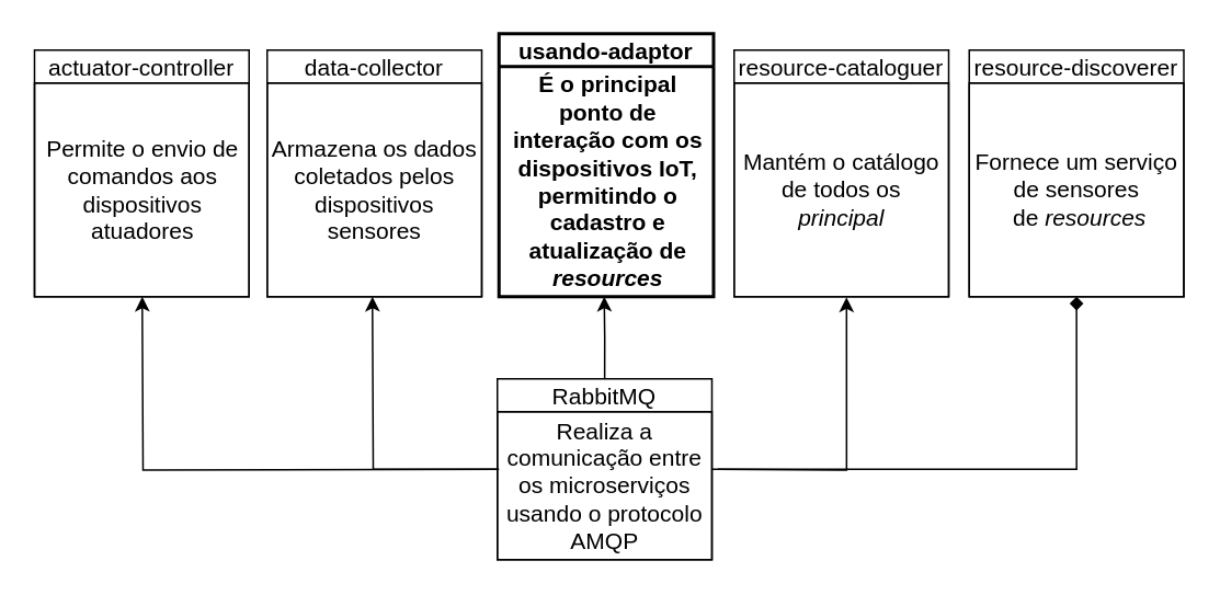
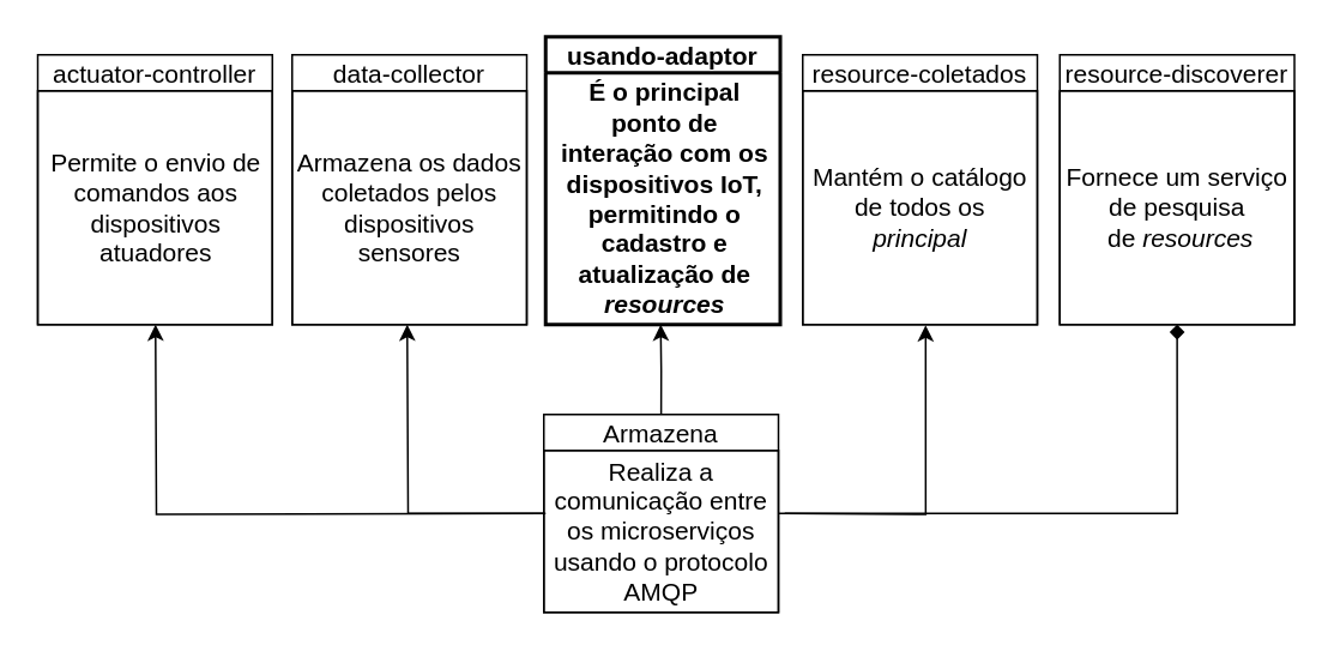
  <mxCell id="0" />
  <mxCell id="1" parent="0" />
- <mxCell id="2" value="RabbitMQ" style="swimlane;fontStyle=0;childLayout=stackLayout;horizontal=1;startSize=20;horizontalStack=0;resizeParent=1;resizeParentMax=0;resizeLast=0;collapsible=0;marginBottom=0;swimlaneFillColor=#ffffff;fontSize=14;strokeWidth=1;fillColor=none;" parent="1" vertex="1"><mxGeometry x="302" y="230" width="130.5" height="110" as="geometry" /></mxCell>
+ <mxCell id="2" value="Armazena" style="swimlane;fontStyle=0;childLayout=stackLayout;horizontal=1;startSize=20;horizontalStack=0;resizeParent=1;resizeParentMax=0;resizeLast=0;collapsible=0;marginBottom=0;swimlaneFillColor=#ffffff;fontSize=14;strokeWidth=1;fillColor=none;" parent="1" vertex="1"><mxGeometry x="302" y="230" width="130.5" height="110" as="geometry" /></mxCell>
  <mxCell id="3" value="Realiza a comunicação entre os microserviços usando o protocolo AMQP" style="text;html=1;fillColor=none;align=center;verticalAlign=middle;whiteSpace=wrap;rounded=0;fontSize=14;fontStyle=0;spacing=3;strokeColor=#000000;" parent="2" vertex="1"><mxGeometry y="20" width="130.5" height="90" as="geometry" /></mxCell>
  <mxCell id="4" style="edgeStyle=orthogonalEdgeStyle;rounded=0;orthogonalLoop=1;jettySize=auto;html=1;entryX=0.5;entryY=1;entryDx=0;entryDy=0;" parent="1" edge="1"><mxGeometry relative="1" as="geometry"><mxPoint x="303" y="285" as="sourcePoint" /><mxPoint x="86" y="180" as="targetPoint" /></mxGeometry></mxCell>
  <mxCell id="5" style="edgeStyle=orthogonalEdgeStyle;rounded=0;orthogonalLoop=1;jettySize=auto;html=1;entryX=0.5;entryY=1;entryDx=0;entryDy=0;" parent="1" edge="1" source="2"><mxGeometry relative="1" as="geometry"><mxPoint x="303" y="285" as="sourcePoint" /><mxPoint x="226" y="180" as="targetPoint" /></mxGeometry></mxCell>
  <mxCell id="6" style="edgeStyle=orthogonalEdgeStyle;rounded=0;orthogonalLoop=1;jettySize=auto;html=1;entryX=0.524;entryY=1.003;entryDx=0;entryDy=0;entryPerimeter=0;" parent="1" edge="1" target="11"><mxGeometry relative="1" as="geometry"><mxPoint x="436" y="285" as="sourcePoint" /><mxPoint x="517" y="180" as="targetPoint" /></mxGeometry></mxCell>
  <mxCell id="7" style="edgeStyle=orthogonalEdgeStyle;rounded=0;orthogonalLoop=1;jettySize=auto;html=1;exitX=0.5;exitY=0;exitDx=0;exitDy=0;" parent="1" source="2" edge="1"><mxGeometry relative="1" as="geometry"><mxPoint x="367.25" y="250" as="sourcePoint" /><mxPoint x="367" y="180" as="targetPoint" /></mxGeometry></mxCell>
  <mxCell id="8" value="usando-adaptor" style="swimlane;fontStyle=1;childLayout=stackLayout;horizontal=1;startSize=20;horizontalStack=0;resizeParent=1;resizeParentMax=0;resizeLast=0;collapsible=0;marginBottom=0;swimlaneFillColor=#ffffff;fontSize=14;strokeWidth=2;fillColor=none;" vertex="1" parent="1"><mxGeometry x="303" y="20" width="130.5" height="160" as="geometry" /></mxCell>
  <mxCell id="9" value="&lt;b&gt;É o principal ponto de interação com os dispositivos IoT, permitindo o cadastro e atualização de&lt;i&gt; resources&lt;/i&gt;&lt;/b&gt;" style="text;html=1;fillColor=none;align=center;verticalAlign=middle;whiteSpace=wrap;rounded=0;fontSize=14;fontStyle=0;spacing=3;strokeColor=#000000;spacingLeft=2;" vertex="1" parent="8"><mxGeometry y="20" width="130.5" height="140" as="geometry" /></mxCell>
- <mxCell id="10" value="resource-cataloguer" style="swimlane;fontStyle=0;childLayout=stackLayout;horizontal=1;startSize=20;horizontalStack=0;resizeParent=1;resizeParentMax=0;resizeLast=0;collapsible=0;marginBottom=0;swimlaneFillColor=#ffffff;fontSize=14;strokeWidth=1;fillColor=none;" vertex="1" parent="1"><mxGeometry x="446" y="30" width="130.5" height="150" as="geometry" /></mxCell>
+ <mxCell id="10" value="resource-coletados" style="swimlane;fontStyle=0;childLayout=stackLayout;horizontal=1;startSize=20;horizontalStack=0;resizeParent=1;resizeParentMax=0;resizeLast=0;collapsible=0;marginBottom=0;swimlaneFillColor=#ffffff;fontSize=14;strokeWidth=1;fillColor=none;" vertex="1" parent="1"><mxGeometry x="446" y="30" width="130.5" height="150" as="geometry" /></mxCell>
  <mxCell id="11" value="Mantém o catálogo de todos os &lt;i&gt;principal&lt;/i&gt;" style="text;html=1;fillColor=none;align=center;verticalAlign=middle;whiteSpace=wrap;rounded=0;fontSize=14;fontStyle=0;spacing=3;strokeColor=#000000;" vertex="1" parent="10"><mxGeometry y="20" width="130.5" height="130" as="geometry" /></mxCell>
  <mxCell id="12" value="resource-discoverer" style="swimlane;fontStyle=0;childLayout=stackLayout;horizontal=1;startSize=20;horizontalStack=0;resizeParent=1;resizeParentMax=0;resizeLast=0;collapsible=0;marginBottom=0;swimlaneFillColor=#ffffff;fontSize=14;strokeWidth=1;fillColor=none;" vertex="1" parent="1"><mxGeometry x="589" y="30" width="130.5" height="150" as="geometry" /></mxCell>
- <mxCell id="13" value="Fornece um serviço de sensores&lt;br&gt;&amp;nbsp;de &lt;i&gt;resources&lt;/i&gt;" style="text;html=1;fillColor=none;align=center;verticalAlign=middle;whiteSpace=wrap;rounded=0;fontSize=14;fontStyle=0;spacing=3;strokeColor=#000000;" vertex="1" parent="12"><mxGeometry y="20" width="130.5" height="130" as="geometry" /></mxCell>
+ <mxCell id="13" value="Fornece um serviço de pesquisa&lt;br&gt;&amp;nbsp;de &lt;i&gt;resources&lt;/i&gt;" style="text;html=1;fillColor=none;align=center;verticalAlign=middle;whiteSpace=wrap;rounded=0;fontSize=14;fontStyle=0;spacing=3;strokeColor=#000000;" vertex="1" parent="12"><mxGeometry y="20" width="130.5" height="130" as="geometry" /></mxCell>
  <mxCell id="14" value="data-collector" style="swimlane;fontStyle=0;childLayout=stackLayout;horizontal=1;startSize=20;horizontalStack=0;resizeParent=1;resizeParentMax=0;resizeLast=0;collapsible=0;marginBottom=0;swimlaneFillColor=#ffffff;fontSize=14;strokeWidth=1;fillColor=none;" vertex="1" parent="1"><mxGeometry x="162" y="30" width="130.5" height="150" as="geometry" /></mxCell>
  <mxCell id="15" value="Armazena os dados coletados pelos dispositivos sensores" style="text;html=1;fillColor=none;align=center;verticalAlign=middle;whiteSpace=wrap;rounded=0;fontSize=14;fontStyle=0;spacing=3;strokeColor=#000000;perimeterSpacing=1;" vertex="1" parent="14"><mxGeometry y="20" width="130.5" height="130" as="geometry" /></mxCell>
  <mxCell id="16" value="actuator-controller" style="swimlane;fontStyle=0;childLayout=stackLayout;horizontal=1;startSize=20;horizontalStack=0;resizeParent=1;resizeParentMax=0;resizeLast=0;collapsible=0;marginBottom=0;swimlaneFillColor=#ffffff;fontSize=14;strokeWidth=1;fillColor=none;" vertex="1" parent="1"><mxGeometry x="20.5" y="30" width="130.5" height="150" as="geometry" /></mxCell>
  <mxCell id="17" value="Permite o envio de comandos aos dispositivos atuadores" style="text;html=1;fillColor=none;align=center;verticalAlign=middle;whiteSpace=wrap;rounded=0;fontSize=14;fontStyle=0;spacing=3;strokeColor=#000000;" vertex="1" parent="16"><mxGeometry y="20" width="130.5" height="130" as="geometry" /></mxCell>
  <mxCell id="18" style="edgeStyle=orthogonalEdgeStyle;rounded=0;orthogonalLoop=1;jettySize=auto;html=1;entryX=0.5;entryY=1;entryDx=0;entryDy=0;endArrow=diamond;" edge="1" parent="1" source="2" target="13"><mxGeometry relative="1" as="geometry"><mxPoint x="435" y="285" as="sourcePoint" /><mxPoint x="516" y="180" as="targetPoint" /></mxGeometry></mxCell>
